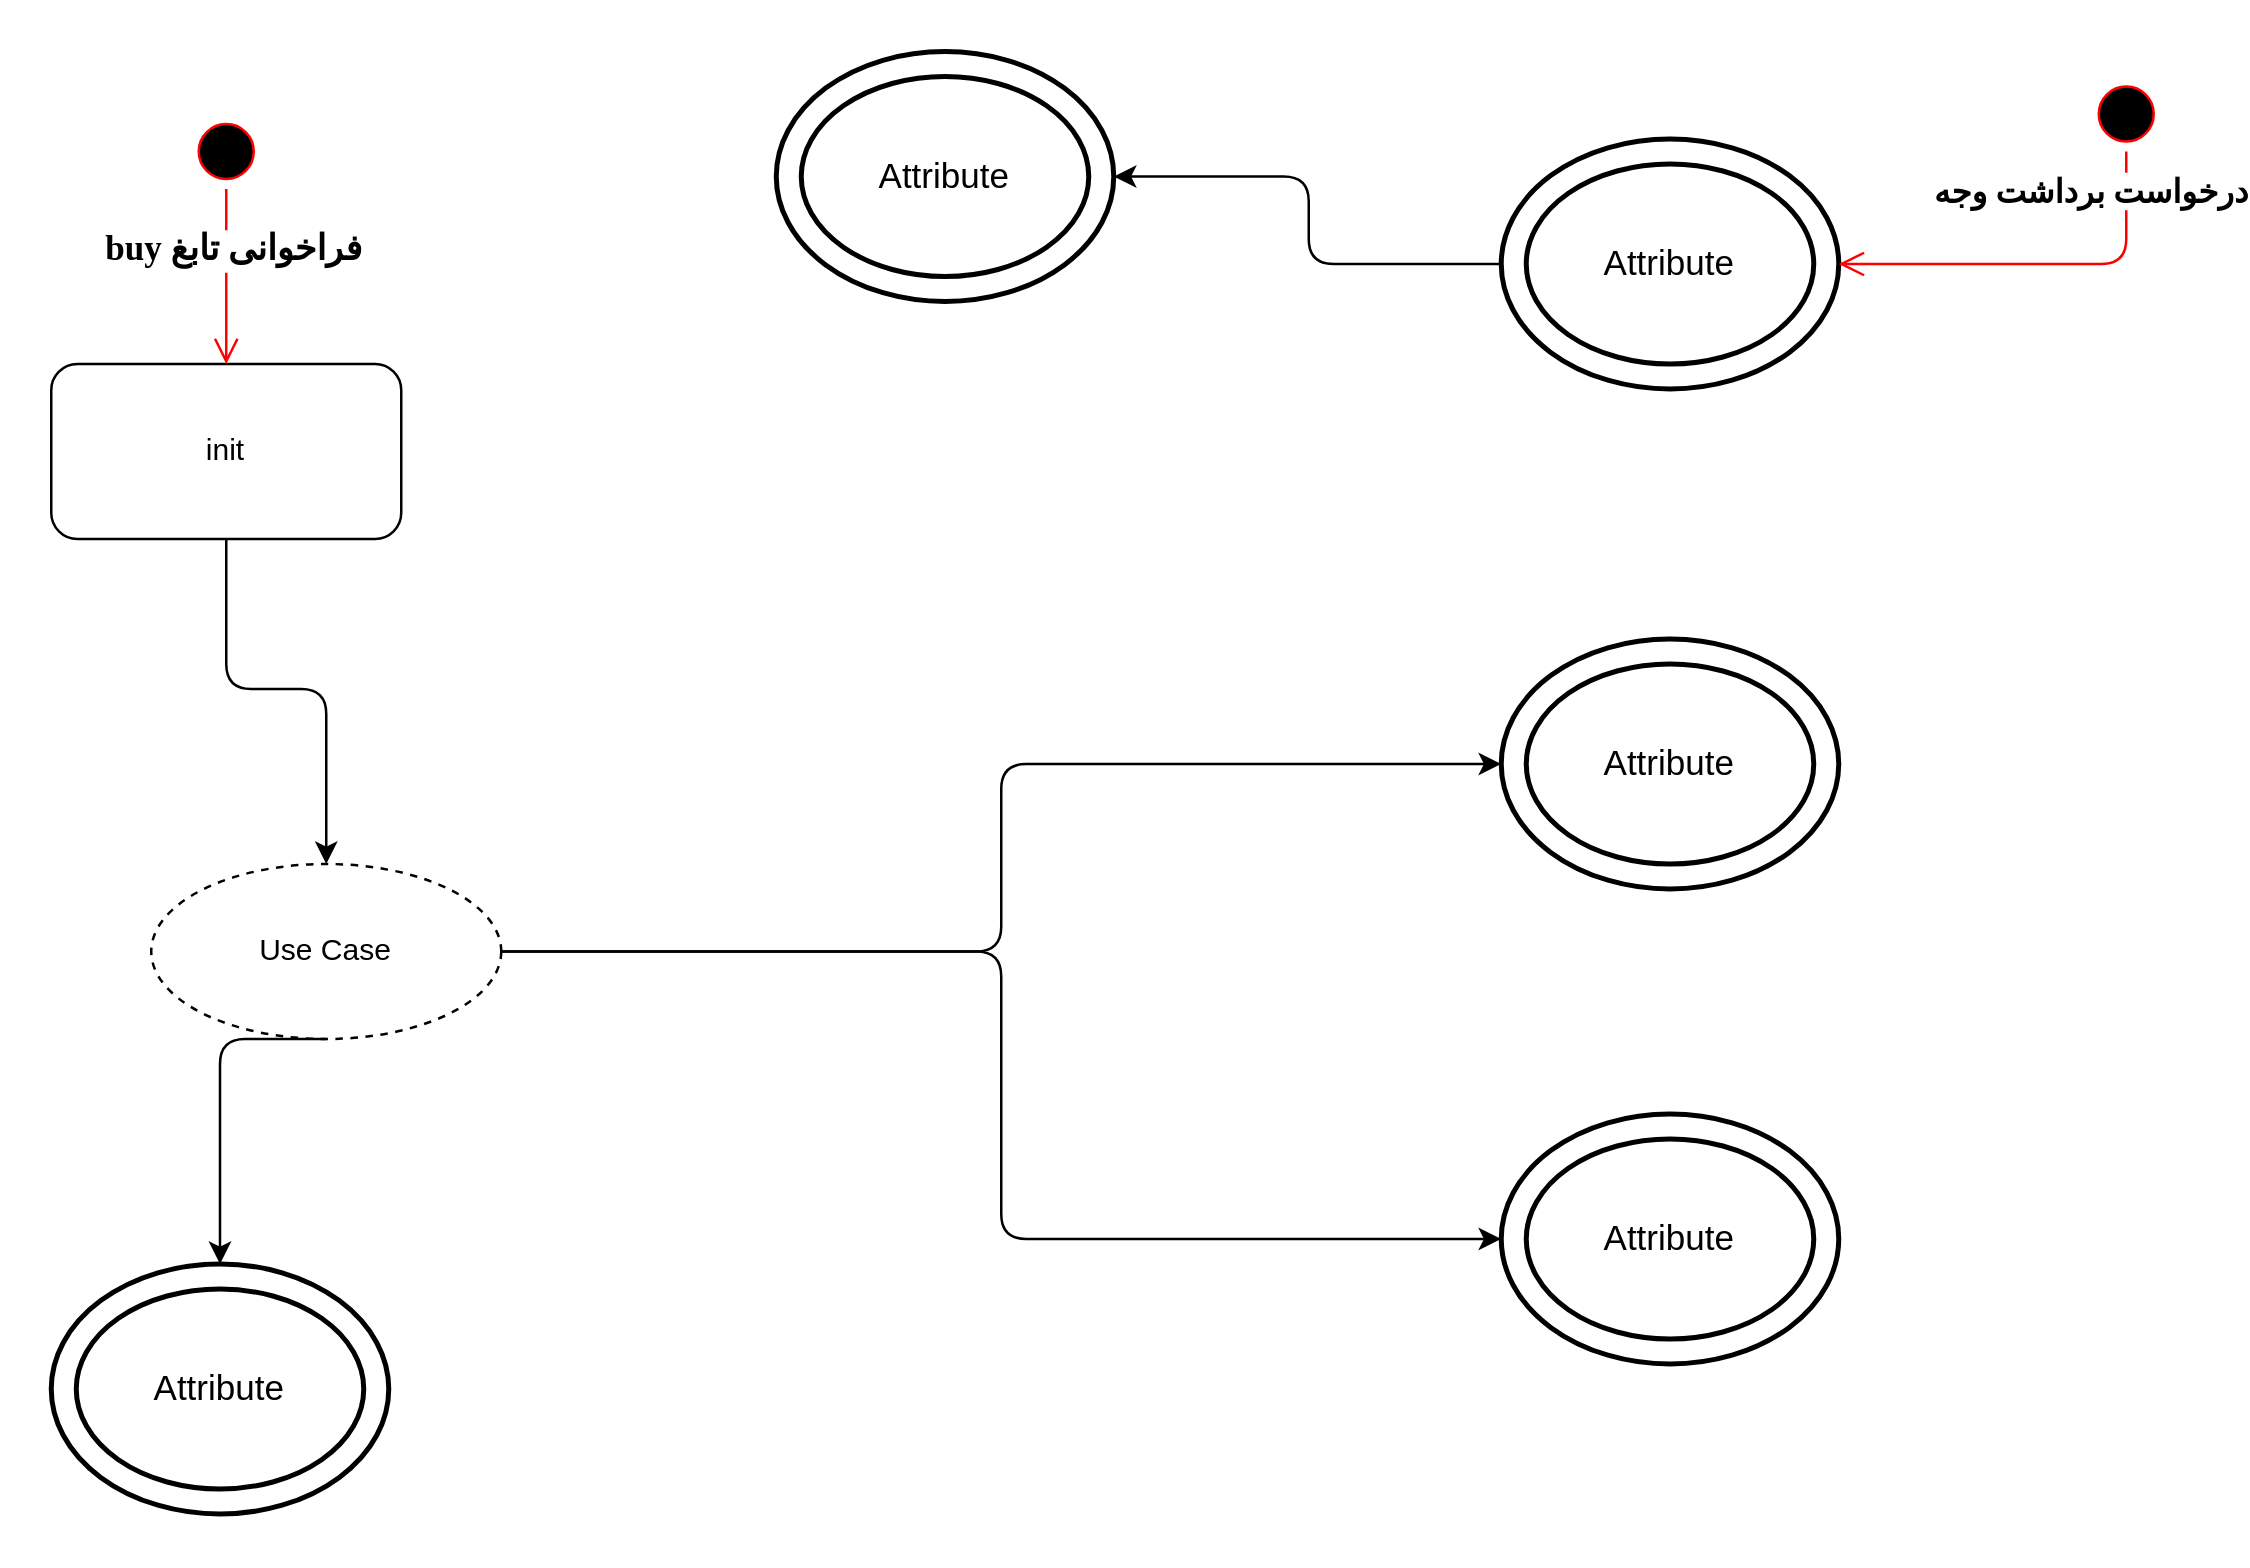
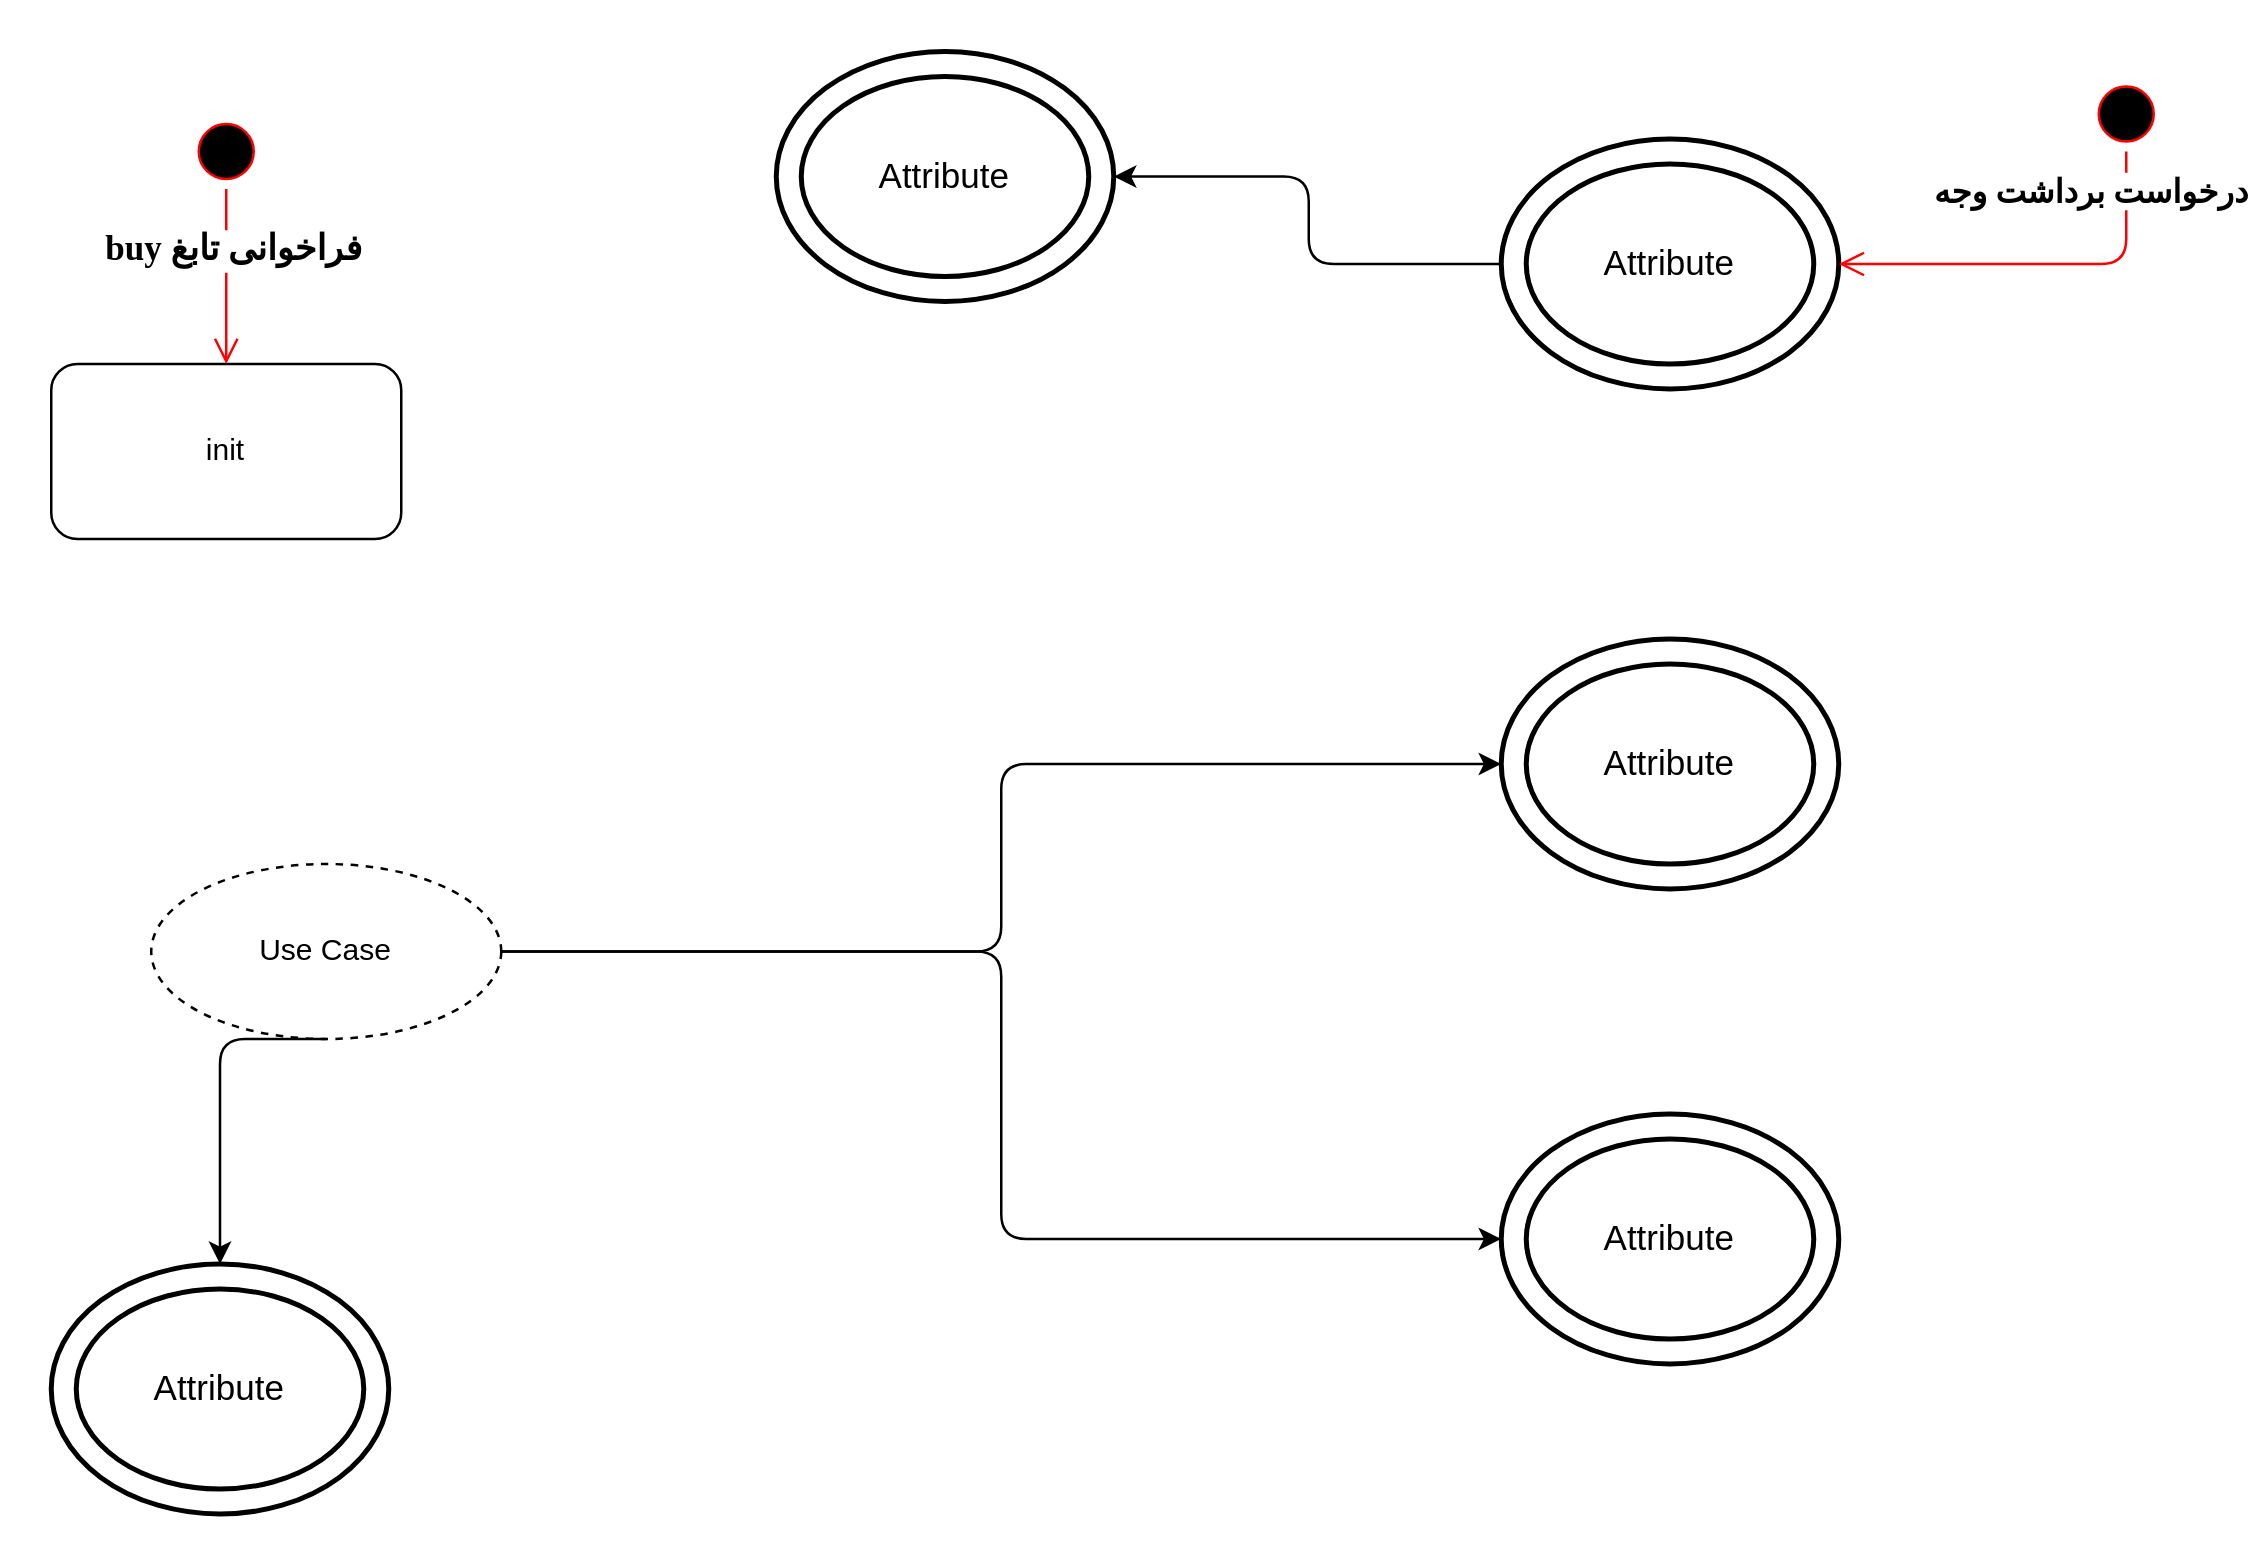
  <mxCell id="0" />
  <mxCell id="1" parent="0" />
  <mxCell id="2" value="init" style="whiteSpace=wrap;html=1;rounded=1;" vertex="1" parent="1"><mxGeometry x="20" y="145" width="140" height="70" as="geometry" /></mxCell>
  <mxCell id="3" value="" style="ellipse;html=1;shape=startState;fillColor=#000000;strokeColor=#ff0000;fontFamily=Tahoma;" vertex="1" parent="1"><mxGeometry x="75" y="45" width="30" height="30" as="geometry" /></mxCell>
  <mxCell id="4" value="" style="edgeStyle=orthogonalEdgeStyle;html=1;verticalAlign=bottom;endArrow=open;endSize=8;strokeColor=#ff0000;fontFamily=Tahoma;entryX=0.5;entryY=0;entryDx=0;entryDy=0;" edge="1" source="3" parent="1" target="2"><mxGeometry relative="1" as="geometry"><mxPoint x="90" y="125" as="targetPoint" /></mxGeometry></mxCell>
  <mxCell id="5" value="&lt;b&gt;&lt;font style=&quot;font-size: 14px&quot;&gt;buy فراخوانی تابغ&lt;br&gt;&lt;/font&gt;&lt;/b&gt;" style="text;html=1;resizable=0;points=[];align=center;verticalAlign=middle;labelBackgroundColor=#ffffff;fontFamily=Tahoma;" vertex="1" connectable="0" parent="4"><mxGeometry x="-0.317" y="2" relative="1" as="geometry"><mxPoint as="offset" /></mxGeometry></mxCell>
  <mxCell id="6" value="Use Case" style="ellipse;whiteSpace=wrap;html=1;dashed=1;" vertex="1" parent="1"><mxGeometry x="60" y="345" width="140" height="70" as="geometry" /></mxCell>
  <mxCell id="7" value="Attribute" style="ellipse;shape=doubleEllipse;margin=10;strokeWidth=2;fontSize=14;whiteSpace=wrap;html=1;align=center;" vertex="1" parent="1"><mxGeometry x="20" y="505" width="135" height="100" as="geometry" /></mxCell>
  <mxCell id="8" value="Attribute" style="ellipse;shape=doubleEllipse;margin=10;strokeWidth=2;fontSize=14;whiteSpace=wrap;html=1;align=center;" vertex="1" parent="1"><mxGeometry x="600" y="445" width="135" height="100" as="geometry" /></mxCell>
  <mxCell id="9" value="Attribute" style="ellipse;shape=doubleEllipse;margin=10;strokeWidth=2;fontSize=14;whiteSpace=wrap;html=1;align=center;" vertex="1" parent="1"><mxGeometry x="600" y="255" width="135" height="100" as="geometry" /></mxCell>
  <mxCell id="10" value="Attribute" style="ellipse;shape=doubleEllipse;margin=10;strokeWidth=2;fontSize=14;whiteSpace=wrap;html=1;align=center;" vertex="1" parent="1"><mxGeometry x="600" y="55" width="135" height="100" as="geometry" /></mxCell>
  <mxCell id="11" value="Attribute" style="ellipse;shape=doubleEllipse;margin=10;strokeWidth=2;fontSize=14;whiteSpace=wrap;html=1;align=center;" vertex="1" parent="1"><mxGeometry x="310" y="20" width="135" height="100" as="geometry" /></mxCell>
- <mxCell id="12" value="" style="edgeStyle=segmentEdgeStyle;endArrow=classic;html=1;fontFamily=Tahoma;exitX=0.5;exitY=1;exitDx=0;exitDy=0;entryX=0.5;entryY=0;entryDx=0;entryDy=0;" edge="1" parent="1" source="2" target="6"><mxGeometry width="50" height="50" relative="1" as="geometry"><mxPoint x="190" y="305" as="sourcePoint" /><mxPoint x="240" y="255" as="targetPoint" /><Array as="points"><mxPoint x="90" y="275" /><mxPoint x="130" y="275" /></Array></mxGeometry></mxCell>
  <mxCell id="13" value="" style="edgeStyle=segmentEdgeStyle;endArrow=classic;html=1;fontFamily=Tahoma;exitX=0.5;exitY=1;exitDx=0;exitDy=0;entryX=0.5;entryY=0;entryDx=0;entryDy=0;" edge="1" parent="1" source="6" target="7"><mxGeometry width="50" height="50" relative="1" as="geometry"><mxPoint x="140" y="475" as="sourcePoint" /><mxPoint x="190" y="425" as="targetPoint" /></mxGeometry></mxCell>
  <mxCell id="14" value="" style="edgeStyle=elbowEdgeStyle;elbow=horizontal;endArrow=classic;html=1;fontFamily=Tahoma;exitX=1;exitY=0.5;exitDx=0;exitDy=0;entryX=0;entryY=0.5;entryDx=0;entryDy=0;" edge="1" parent="1" source="6" target="8"><mxGeometry width="50" height="50" relative="1" as="geometry"><mxPoint x="210" y="395" as="sourcePoint" /><mxPoint x="260" y="345" as="targetPoint" /></mxGeometry></mxCell>
  <mxCell id="15" value="" style="edgeStyle=elbowEdgeStyle;elbow=horizontal;endArrow=classic;html=1;fontFamily=Tahoma;exitX=1;exitY=0.5;exitDx=0;exitDy=0;entryX=0;entryY=0.5;entryDx=0;entryDy=0;" edge="1" parent="1" source="6" target="9"><mxGeometry width="50" height="50" relative="1" as="geometry"><mxPoint x="290" y="345" as="sourcePoint" /><mxPoint x="340" y="295" as="targetPoint" /></mxGeometry></mxCell>
  <mxCell id="16" value="" style="ellipse;html=1;shape=startState;fillColor=#000000;strokeColor=#ff0000;fontFamily=Tahoma;" vertex="1" parent="1"><mxGeometry x="835" y="30" width="30" height="30" as="geometry" /></mxCell>
  <mxCell id="17" value="" style="edgeStyle=orthogonalEdgeStyle;html=1;verticalAlign=bottom;endArrow=open;endSize=8;strokeColor=#ff0000;fontFamily=Tahoma;entryX=1;entryY=0.5;entryDx=0;entryDy=0;" edge="1" parent="1" source="16" target="10"><mxGeometry relative="1" as="geometry"><mxPoint x="775" y="120" as="targetPoint" /><Array as="points"><mxPoint x="850" y="105" /></Array></mxGeometry></mxCell>
  <mxCell id="18" value="&lt;font style=&quot;font-size: 13px&quot;&gt;&lt;b&gt;درخواست برداشت وجه&lt;/b&gt;&lt;/font&gt;" style="text;html=1;resizable=0;points=[];align=center;verticalAlign=middle;labelBackgroundColor=#ffffff;fontFamily=Tahoma;" vertex="1" connectable="0" parent="17"><mxGeometry x="-0.317" y="2" relative="1" as="geometry"><mxPoint x="-5" y="-32" as="offset" /></mxGeometry></mxCell>
  <mxCell id="19" value="" style="edgeStyle=elbowEdgeStyle;elbow=horizontal;endArrow=classic;html=1;fontFamily=Tahoma;exitX=0;exitY=0.5;exitDx=0;exitDy=0;entryX=1;entryY=0.5;entryDx=0;entryDy=0;" edge="1" parent="1" source="10" target="11"><mxGeometry width="50" height="50" relative="1" as="geometry"><mxPoint x="515" y="75" as="sourcePoint" /><mxPoint x="565" y="25" as="targetPoint" /></mxGeometry></mxCell>
